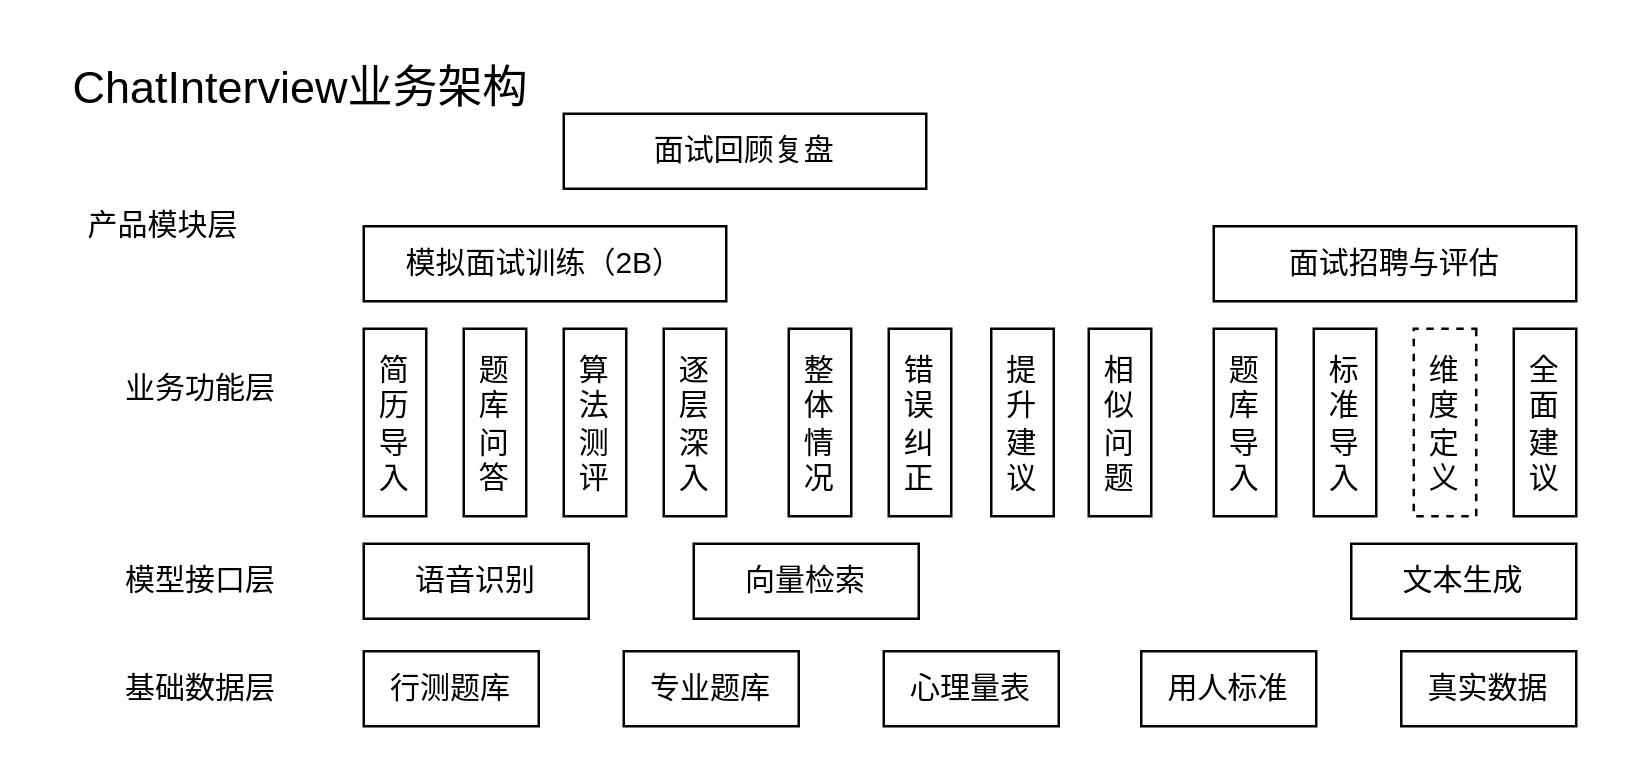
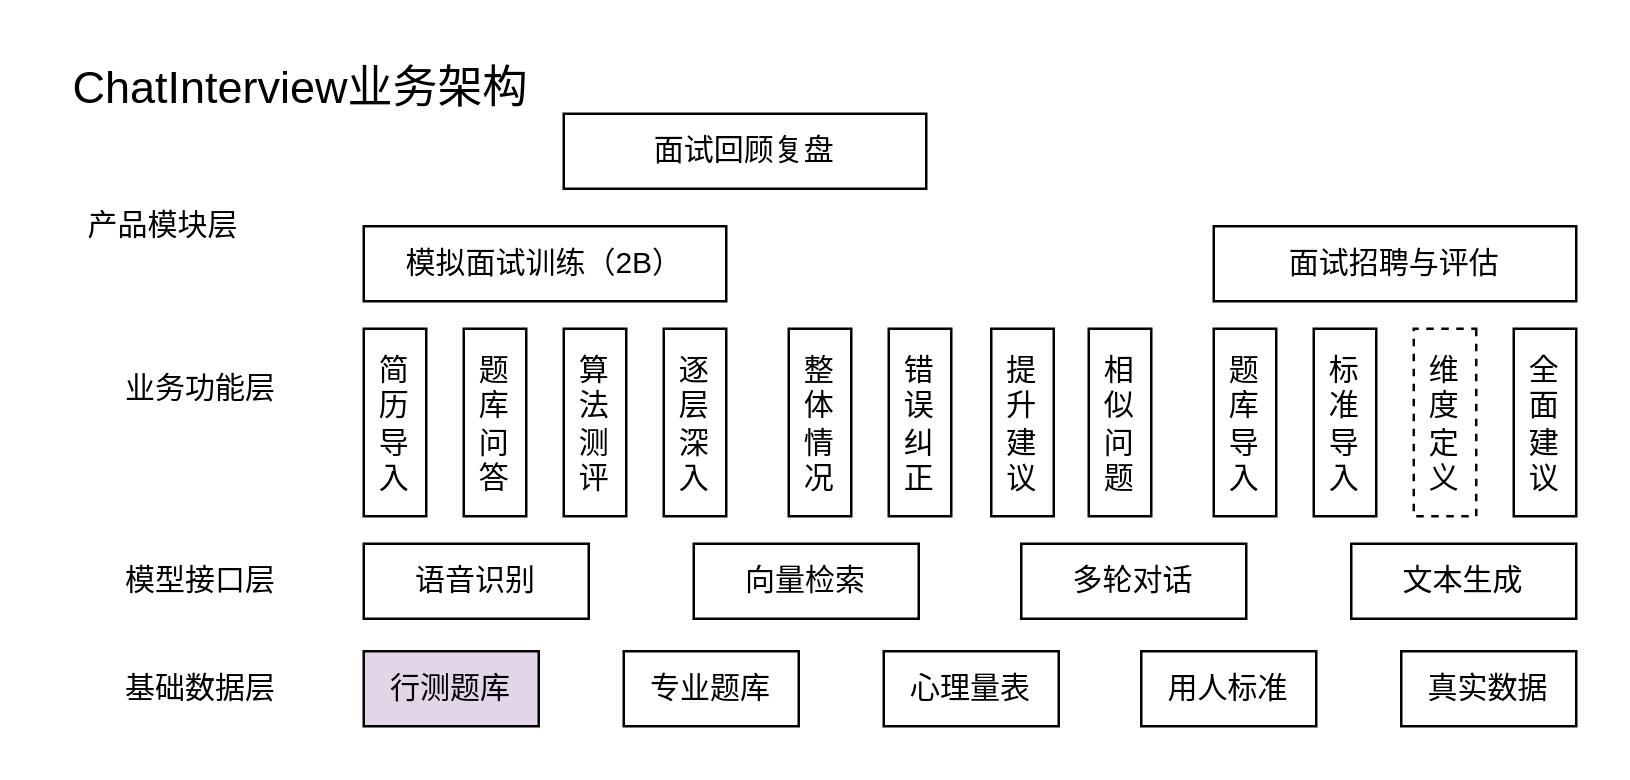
  <mxCell id="0" />
  <mxCell id="1" parent="0" />
  <mxCell id="2" value="ChatInterview业务架构" style="text;html=1;strokeColor=none;fillColor=none;align=center;verticalAlign=middle;whiteSpace=wrap;rounded=0;fontSize=18;labelBackgroundColor=none;" vertex="1" parent="1"><mxGeometry x="25" y="20" width="190" height="30" as="geometry" /></mxCell>
  <mxCell id="3" value="产品模块层" style="text;html=1;align=center;verticalAlign=middle;whiteSpace=wrap;rounded=0;labelBackgroundColor=none;movable=0;resizable=0;rotatable=0;deletable=0;editable=0;locked=1;connectable=0;" vertex="1" parent="1"><mxGeometry x="20" y="75" width="90" height="30" as="geometry" /></mxCell>
  <mxCell id="4" value="业务功能层" style="text;html=1;align=center;verticalAlign=middle;whiteSpace=wrap;rounded=0;labelBackgroundColor=none;movable=0;resizable=0;rotatable=0;deletable=0;editable=0;locked=1;connectable=0;" vertex="1" parent="1"><mxGeometry x="35" y="140" width="90" height="30" as="geometry" /></mxCell>
  <mxCell id="5" value="基础数据层" style="text;html=1;align=center;verticalAlign=middle;whiteSpace=wrap;rounded=0;labelBackgroundColor=none;movable=0;resizable=0;rotatable=0;deletable=0;editable=0;locked=1;connectable=0;" vertex="1" parent="1"><mxGeometry x="35" y="260" width="90" height="30" as="geometry" /></mxCell>
  <mxCell id="6" value="模型接口层" style="text;html=1;align=center;verticalAlign=middle;whiteSpace=wrap;rounded=0;labelBackgroundColor=none;movable=0;resizable=0;rotatable=0;deletable=0;editable=0;locked=1;connectable=0;" vertex="1" parent="1"><mxGeometry x="35" y="217" width="90" height="30" as="geometry" /></mxCell>
- <mxCell id="7" value="行测题库" style="rounded=0;whiteSpace=wrap;html=1;movable=1;resizable=1;rotatable=1;deletable=1;editable=1;locked=0;connectable=1;container=0;imageAspect=1;labelBackgroundColor=none;" vertex="1" parent="1"><mxGeometry x="145" y="260" width="70" height="30" as="geometry" /></mxCell>
+ <mxCell id="7" value="行测题库" style="rounded=0;whiteSpace=wrap;html=1;movable=1;resizable=1;rotatable=1;deletable=1;editable=1;locked=0;connectable=1;container=0;imageAspect=1;labelBackgroundColor=none;fillColor=#e1d5e7;" vertex="1" parent="1"><mxGeometry x="145" y="260" width="70" height="30" as="geometry" /></mxCell>
  <mxCell id="8" value="专业题库" style="rounded=0;whiteSpace=wrap;html=1;movable=1;resizable=1;rotatable=1;deletable=1;editable=1;locked=0;connectable=1;container=0;imageAspect=1;labelBackgroundColor=none;" vertex="1" parent="1"><mxGeometry x="249" y="260" width="70" height="30" as="geometry" /></mxCell>
  <mxCell id="9" value="心理量表" style="rounded=0;whiteSpace=wrap;html=1;movable=1;resizable=1;rotatable=1;deletable=1;editable=1;locked=0;connectable=1;container=0;imageAspect=1;labelBackgroundColor=none;" vertex="1" parent="1"><mxGeometry x="353" y="260" width="70" height="30" as="geometry" /></mxCell>
  <mxCell id="10" value="用人标准" style="rounded=0;whiteSpace=wrap;html=1;movable=1;resizable=1;rotatable=1;deletable=1;editable=1;locked=0;connectable=1;container=0;imageAspect=1;labelBackgroundColor=none;" vertex="1" parent="1"><mxGeometry x="456" y="260" width="70" height="30" as="geometry" /></mxCell>
  <mxCell id="11" value="真实数据" style="rounded=0;whiteSpace=wrap;html=1;movable=1;resizable=1;rotatable=1;deletable=1;editable=1;locked=0;connectable=1;container=0;imageAspect=1;labelBackgroundColor=none;" vertex="1" parent="1"><mxGeometry x="560" y="260" width="70" height="30" as="geometry" /></mxCell>
  <mxCell id="12" value="向量检索" style="rounded=0;whiteSpace=wrap;html=1;movable=1;resizable=1;rotatable=1;deletable=1;editable=1;locked=0;connectable=1;container=0;imageAspect=1;labelBackgroundColor=none;" vertex="1" parent="1"><mxGeometry x="277" y="217" width="90" height="30" as="geometry" /></mxCell>
  <mxCell id="13" value="语音识别" style="rounded=0;whiteSpace=wrap;html=1;movable=1;resizable=1;rotatable=1;deletable=1;editable=1;locked=0;connectable=1;container=0;imageAspect=1;labelBackgroundColor=none;" vertex="1" parent="1"><mxGeometry x="145" y="217" width="90" height="30" as="geometry" /></mxCell>
+ <mxCell id="14" value="多轮对话" style="rounded=0;whiteSpace=wrap;html=1;movable=1;resizable=1;rotatable=1;deletable=1;editable=1;locked=0;connectable=1;container=0;imageAspect=1;labelBackgroundColor=none;" vertex="1" parent="1"><mxGeometry x="408" y="217" width="90" height="30" as="geometry" /></mxCell>
  <mxCell id="15" value="文本生成" style="rounded=0;whiteSpace=wrap;html=1;movable=1;resizable=1;rotatable=1;deletable=1;editable=1;locked=0;connectable=1;container=0;imageAspect=1;labelBackgroundColor=none;" vertex="1" parent="1"><mxGeometry x="540" y="217" width="90" height="30" as="geometry" /></mxCell>
  <mxCell id="16" value="简历导入" style="rounded=0;whiteSpace=wrap;html=1;direction=south;movable=1;resizable=1;rotatable=1;deletable=1;editable=1;locked=0;connectable=1;container=0;imageAspect=1;labelBackgroundColor=none;" vertex="1" parent="1"><mxGeometry x="145" y="131" width="25" height="75" as="geometry" /></mxCell>
  <mxCell id="17" value="题库问答" style="rounded=0;whiteSpace=wrap;html=1;direction=south;movable=1;resizable=1;rotatable=1;deletable=1;editable=1;locked=0;connectable=1;container=0;imageAspect=1;labelBackgroundColor=none;" vertex="1" parent="1"><mxGeometry x="185" y="131" width="25" height="75" as="geometry" /></mxCell>
  <mxCell id="18" value="算法测评" style="rounded=0;whiteSpace=wrap;html=1;direction=south;movable=1;resizable=1;rotatable=1;deletable=1;editable=1;locked=0;connectable=1;container=0;imageAspect=1;labelBackgroundColor=none;" vertex="1" parent="1"><mxGeometry x="225" y="131" width="25" height="75" as="geometry" /></mxCell>
  <mxCell id="19" value="逐层深入" style="rounded=0;whiteSpace=wrap;html=1;direction=south;movable=1;resizable=1;rotatable=1;deletable=1;editable=1;locked=0;connectable=1;container=0;imageAspect=1;labelBackgroundColor=none;" vertex="1" parent="1"><mxGeometry x="265" y="131" width="25" height="75" as="geometry" /></mxCell>
  <mxCell id="20" value="整体情况" style="rounded=0;whiteSpace=wrap;html=1;direction=south;movable=1;resizable=1;rotatable=1;deletable=1;editable=1;locked=0;connectable=1;container=0;imageAspect=1;labelBackgroundColor=none;" vertex="1" parent="1"><mxGeometry x="315" y="131" width="25" height="75" as="geometry" /></mxCell>
  <mxCell id="21" value="错误纠正" style="rounded=0;whiteSpace=wrap;html=1;direction=south;movable=1;resizable=1;rotatable=1;deletable=1;editable=1;locked=0;connectable=1;container=0;imageAspect=1;labelBackgroundColor=none;" vertex="1" parent="1"><mxGeometry x="355" y="131" width="25" height="75" as="geometry" /></mxCell>
  <mxCell id="22" value="提升建议" style="rounded=0;whiteSpace=wrap;html=1;direction=south;movable=1;resizable=1;rotatable=1;deletable=1;editable=1;locked=0;connectable=1;container=0;imageAspect=1;labelBackgroundColor=none;" vertex="1" parent="1"><mxGeometry x="396" y="131" width="25" height="75" as="geometry" /></mxCell>
  <mxCell id="23" value="相似问题" style="rounded=0;whiteSpace=wrap;html=1;direction=south;movable=1;resizable=1;rotatable=1;deletable=1;editable=1;locked=0;connectable=1;container=0;imageAspect=1;labelBackgroundColor=none;" vertex="1" parent="1"><mxGeometry x="435" y="131" width="25" height="75" as="geometry" /></mxCell>
  <mxCell id="24" value="题库导入" style="rounded=0;whiteSpace=wrap;html=1;direction=south;movable=1;resizable=1;rotatable=1;deletable=1;editable=1;locked=0;connectable=1;container=0;imageAspect=1;labelBackgroundColor=none;" vertex="1" parent="1"><mxGeometry x="485" y="131" width="25" height="75" as="geometry" /></mxCell>
  <mxCell id="25" value="维度定义" style="rounded=0;whiteSpace=wrap;html=1;direction=south;movable=1;resizable=1;rotatable=1;deletable=1;editable=1;locked=0;connectable=1;container=0;imageAspect=1;labelBackgroundColor=none;dashed=1;" vertex="1" parent="1"><mxGeometry x="565" y="131" width="25" height="75" as="geometry" /></mxCell>
  <mxCell id="26" value="标准导入" style="rounded=0;whiteSpace=wrap;html=1;direction=south;movable=1;resizable=1;rotatable=1;deletable=1;editable=1;locked=0;connectable=1;container=0;imageAspect=1;labelBackgroundColor=none;" vertex="1" parent="1"><mxGeometry x="525" y="131" width="25" height="75" as="geometry" /></mxCell>
  <mxCell id="27" value="全面建议" style="rounded=0;whiteSpace=wrap;html=1;direction=south;movable=1;resizable=1;rotatable=1;deletable=1;editable=1;locked=0;connectable=1;container=0;imageAspect=1;labelBackgroundColor=none;" vertex="1" parent="1"><mxGeometry x="605" y="131" width="25" height="75" as="geometry" /></mxCell>
  <mxCell id="28" value="模拟面试训练（2B）" style="rounded=0;whiteSpace=wrap;html=1;movable=1;resizable=1;rotatable=1;deletable=1;editable=1;locked=0;connectable=1;container=0;imageAspect=1;labelBackgroundColor=none;" vertex="1" parent="1"><mxGeometry x="145" y="90" width="145" height="30" as="geometry" /></mxCell>
  <mxCell id="29" value="面试回顾复盘" style="rounded=0;whiteSpace=wrap;html=1;movable=1;resizable=1;rotatable=1;deletable=1;editable=1;locked=0;connectable=1;container=0;imageAspect=1;labelBackgroundColor=none;" vertex="1" parent="1"><mxGeometry x="225" y="45" width="145" height="30" as="geometry" /></mxCell>
  <mxCell id="30" value="面试招聘与评估" style="rounded=0;whiteSpace=wrap;html=1;movable=1;resizable=1;rotatable=1;deletable=1;editable=1;locked=0;connectable=1;container=0;fillStyle=auto;imageAspect=1;labelBackgroundColor=none;" vertex="1" parent="1"><mxGeometry x="485" y="90" width="145" height="30" as="geometry" /></mxCell>
